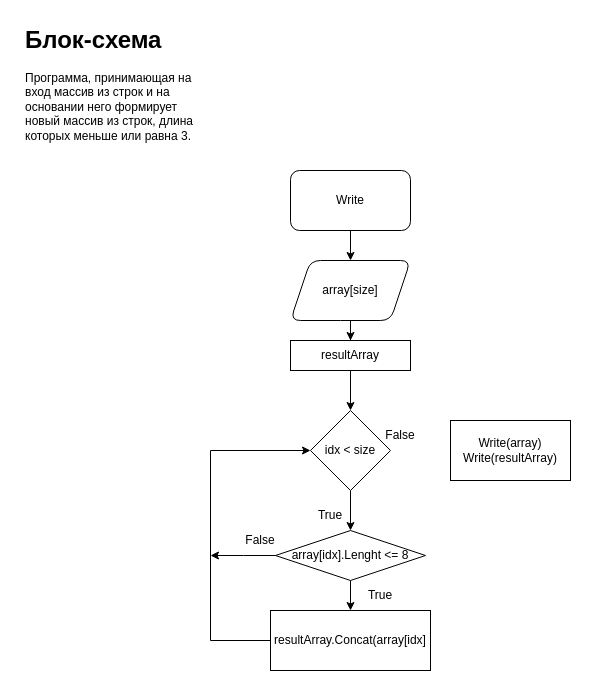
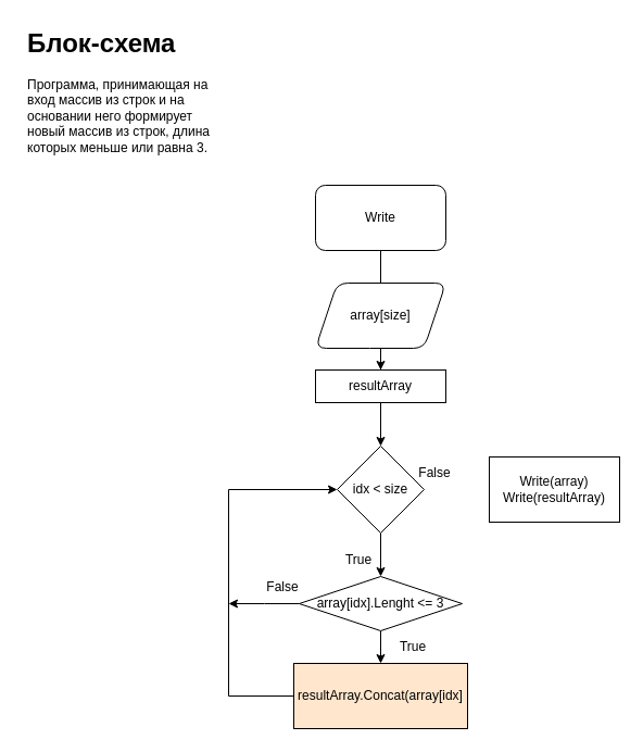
  <mxCell id="0" />
  <mxCell id="1" parent="0" />
  <mxCell id="2" value="&lt;h1&gt;Блок-схема&lt;/h1&gt;&lt;p&gt;Программа, принимающая на вход массив из строк и на основании него формирует новый массив из строк, длина которых меньше или равна 3.&amp;nbsp;&lt;/p&gt;" style="text;html=1;strokeColor=none;fillColor=none;spacing=5;spacingTop=-20;whiteSpace=wrap;overflow=hidden;rounded=0;" parent="1" vertex="1"><mxGeometry x="20" y="20" width="190" height="150" as="geometry" /></mxCell>
- <mxCell id="3" value="" style="edgeStyle=orthogonalEdgeStyle;rounded=0;orthogonalLoop=1;jettySize=auto;html=1;" parent="1" source="4" target="6" edge="1"><mxGeometry relative="1" as="geometry" /></mxCell>
+ <mxCell id="3" value="" style="edgeStyle=orthogonalEdgeStyle;rounded=0;orthogonalLoop=1;jettySize=auto;html=1;endArrow=none;" parent="1" source="4" target="6" edge="1"><mxGeometry relative="1" as="geometry" /></mxCell>
  <mxCell id="4" value="Write" style="rounded=1;whiteSpace=wrap;html=1;" parent="1" vertex="1"><mxGeometry x="290" y="170" width="120" height="60" as="geometry" /></mxCell>
  <mxCell id="5" value="" style="edgeStyle=orthogonalEdgeStyle;rounded=0;orthogonalLoop=1;jettySize=auto;html=1;" parent="1" source="6" target="8" edge="1"><mxGeometry relative="1" as="geometry" /></mxCell>
  <mxCell id="6" value="array[size]" style="shape=parallelogram;perimeter=parallelogramPerimeter;whiteSpace=wrap;html=1;fixedSize=1;rounded=1;" parent="1" vertex="1"><mxGeometry x="290" y="260" width="120" height="60" as="geometry" /></mxCell>
  <mxCell id="7" value="" style="edgeStyle=orthogonalEdgeStyle;rounded=0;orthogonalLoop=1;jettySize=auto;html=1;" parent="1" source="8" target="10" edge="1"><mxGeometry relative="1" as="geometry" /></mxCell>
  <mxCell id="8" value="resultArray" style="rounded=0;whiteSpace=wrap;html=1;" parent="1" vertex="1"><mxGeometry x="290" y="340" width="120" height="30" as="geometry" /></mxCell>
  <mxCell id="9" value="" style="edgeStyle=orthogonalEdgeStyle;rounded=0;orthogonalLoop=1;jettySize=auto;html=1;" edge="1" parent="1" source="10" target="14"><mxGeometry relative="1" as="geometry" /></mxCell>
  <mxCell id="10" value="idx &amp;lt; size" style="rhombus;whiteSpace=wrap;html=1;rounded=0;" parent="1" vertex="1"><mxGeometry x="310" y="410" width="80" height="80" as="geometry" /></mxCell>
  <mxCell id="11" value="Write(array)&lt;br&gt;Write(resultArray)" style="whiteSpace=wrap;html=1;rounded=0;" vertex="1" parent="1"><mxGeometry x="450" y="420" width="120" height="60" as="geometry" /></mxCell>
  <mxCell id="12" value="" style="edgeStyle=orthogonalEdgeStyle;rounded=0;orthogonalLoop=1;jettySize=auto;html=1;" edge="1" parent="1" source="14" target="18"><mxGeometry relative="1" as="geometry" /></mxCell>
  <mxCell id="13" style="edgeStyle=orthogonalEdgeStyle;rounded=0;orthogonalLoop=1;jettySize=auto;html=1;" edge="1" parent="1" source="14"><mxGeometry relative="1" as="geometry"><mxPoint x="210" y="555" as="targetPoint" /></mxGeometry></mxCell>
- <mxCell id="14" value="array[idx].Lenght &amp;lt;= 8" style="rhombus;whiteSpace=wrap;html=1;rounded=0;" vertex="1" parent="1"><mxGeometry x="275" y="530" width="150" height="50" as="geometry" /></mxCell>
+ <mxCell id="14" value="array[idx].Lenght &amp;lt;= 3" style="rhombus;whiteSpace=wrap;html=1;rounded=0;" vertex="1" parent="1"><mxGeometry x="275" y="530" width="150" height="50" as="geometry" /></mxCell>
  <mxCell id="15" value="True" style="text;html=1;strokeColor=none;fillColor=none;align=center;verticalAlign=middle;whiteSpace=wrap;rounded=0;" vertex="1" parent="1"><mxGeometry x="300" y="500" width="60" height="30" as="geometry" /></mxCell>
  <mxCell id="16" value="False" style="text;html=1;strokeColor=none;fillColor=none;align=center;verticalAlign=middle;whiteSpace=wrap;rounded=0;" vertex="1" parent="1"><mxGeometry x="370" y="420" width="60" height="30" as="geometry" /></mxCell>
  <mxCell id="17" style="edgeStyle=orthogonalEdgeStyle;rounded=0;orthogonalLoop=1;jettySize=auto;html=1;entryX=0;entryY=0.5;entryDx=0;entryDy=0;" edge="1" parent="1" source="18" target="10"><mxGeometry relative="1" as="geometry"><mxPoint x="200" y="450" as="targetPoint" /><Array as="points"><mxPoint x="210" y="640" /><mxPoint x="210" y="450" /></Array></mxGeometry></mxCell>
- <mxCell id="18" value="resultArray.Concat(array[idx]" style="whiteSpace=wrap;html=1;rounded=0;" vertex="1" parent="1"><mxGeometry x="270" y="610" width="160" height="60" as="geometry" /></mxCell>
+ <mxCell id="18" value="resultArray.Concat(array[idx]" style="whiteSpace=wrap;html=1;rounded=0;fillColor=#ffe6cc;" vertex="1" parent="1"><mxGeometry x="270" y="610" width="160" height="60" as="geometry" /></mxCell>
  <mxCell id="19" value="True" style="text;html=1;strokeColor=none;fillColor=none;align=center;verticalAlign=middle;whiteSpace=wrap;rounded=0;" vertex="1" parent="1"><mxGeometry x="350" y="580" width="60" height="30" as="geometry" /></mxCell>
  <mxCell id="20" value="False" style="text;html=1;strokeColor=none;fillColor=none;align=center;verticalAlign=middle;whiteSpace=wrap;rounded=0;" vertex="1" parent="1"><mxGeometry x="230" y="525" width="60" height="30" as="geometry" /></mxCell>
